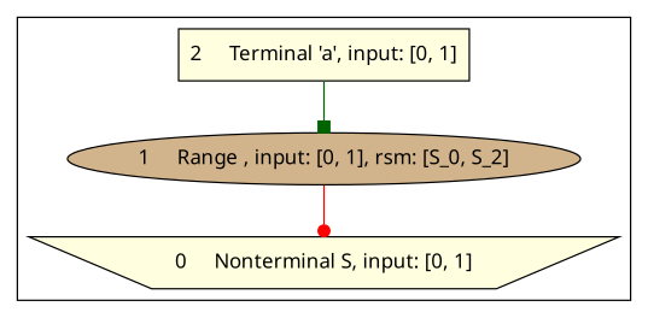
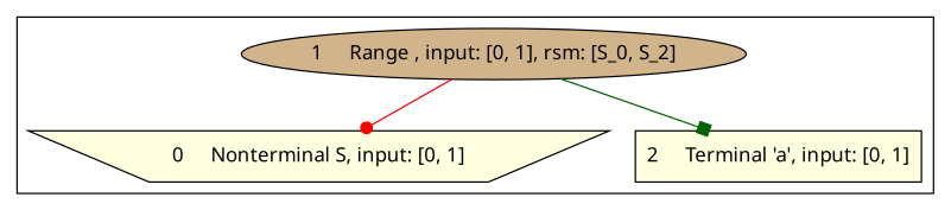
  digraph {
    fontname="Noto Sans"
    labelloc=t
    node [fillcolor=lightyellow fontname="Noto Sans" style=filled]
    edge [fontname="Noto Sans"]
    n1 [label="0     Nonterminal S, input: [0, 1]" shape=invtrapezium]
    n2 [fillcolor=tan label="1     Range , input: [0, 1], rsm: [S_0, S_2]" shape=ellipse]
    n3 [label="2     Terminal 'a', input: [0, 1]" shape=rectangle]
    subgraph cluster_1 {
      n1
      n2
      n3
    }
    n2 -> n1 [arrowhead=dot color=red]
-   n3 -> n2 [arrowhead=box color=darkgreen]
+   n2 -> n3 [arrowhead=box color=darkgreen]
  }
